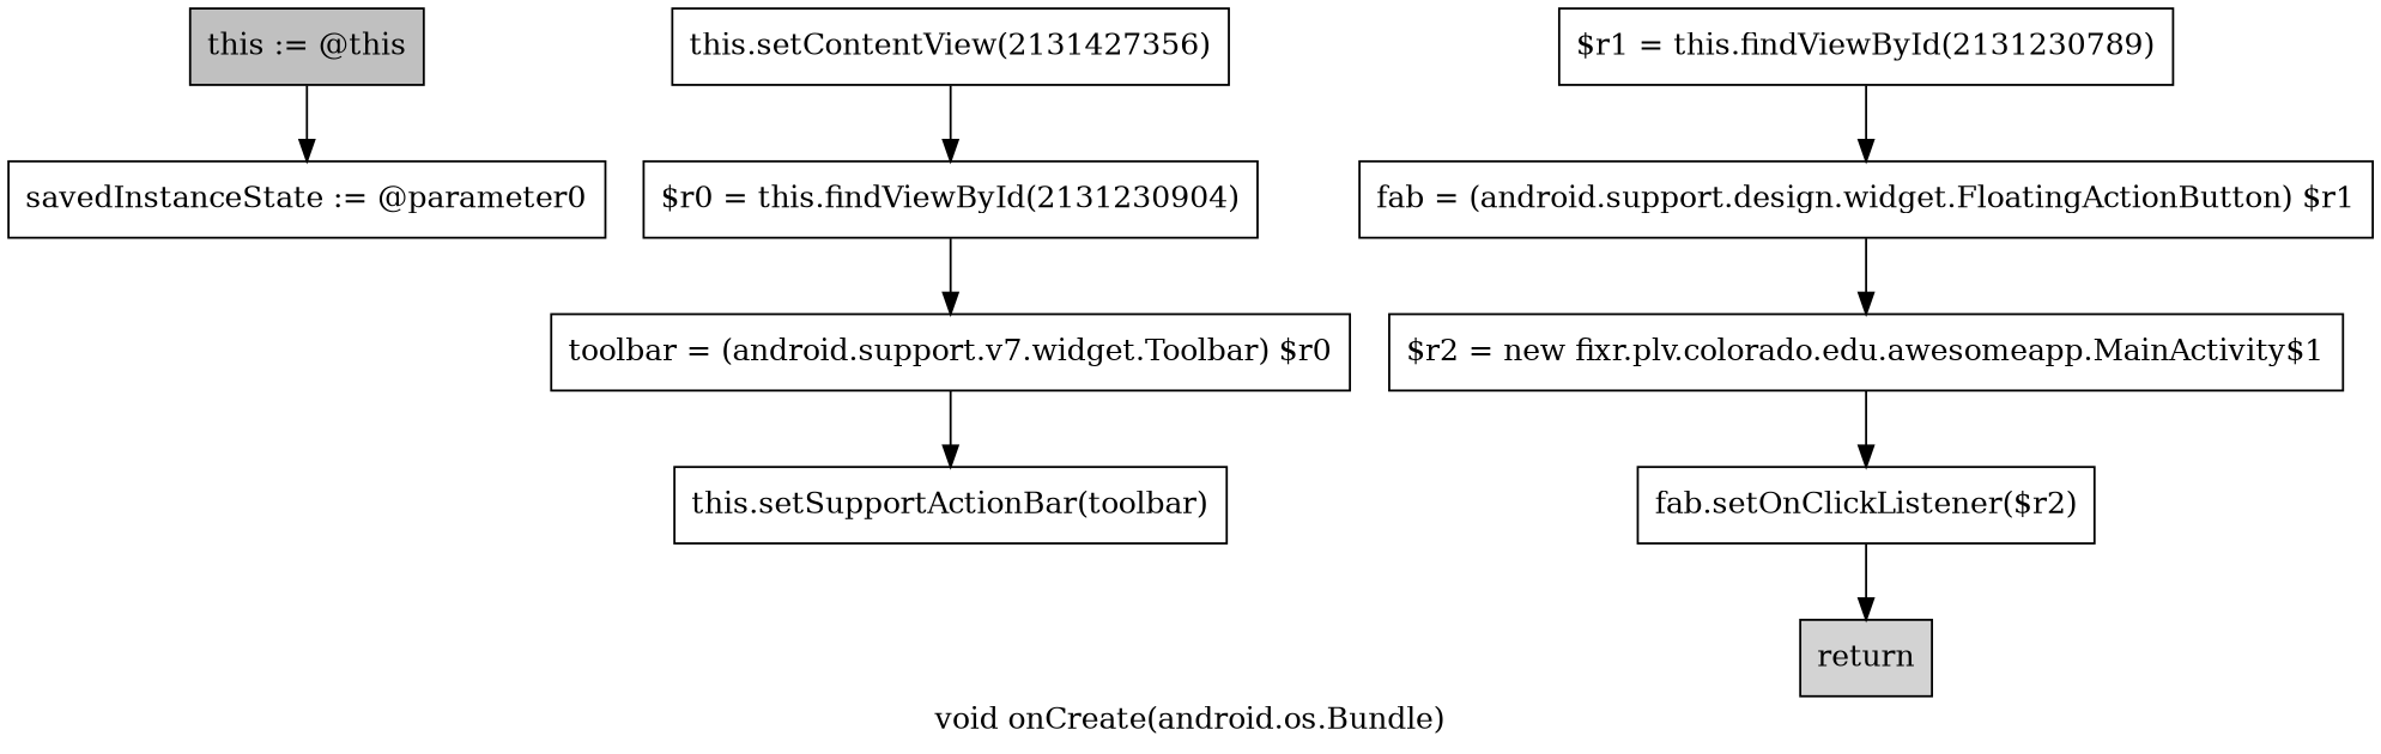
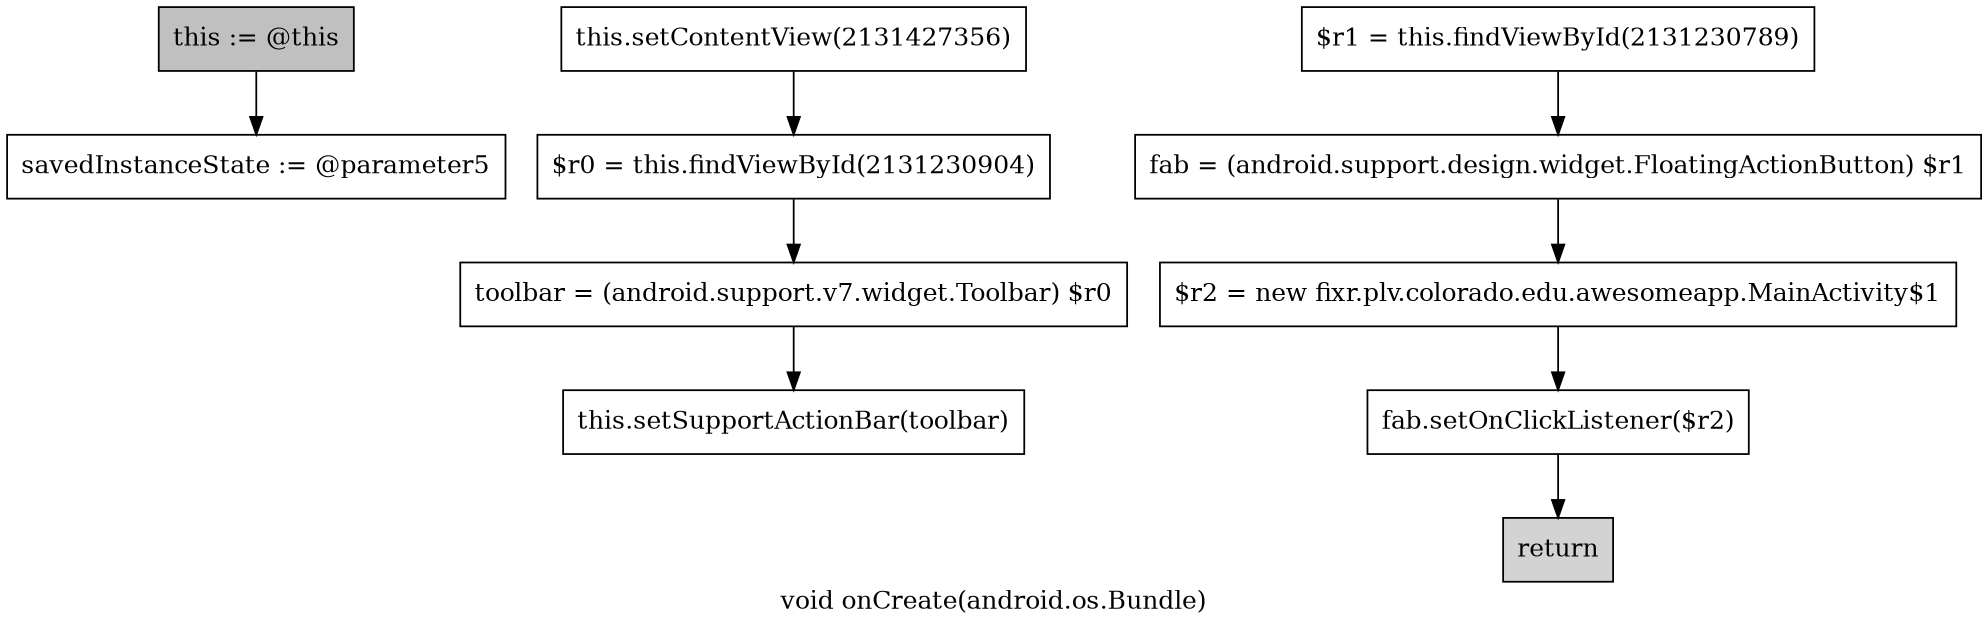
  digraph {
    label="void onCreate(android.os.Bundle)"
    node [shape=box]
    n1 [fillcolor=gray label="this := @this" style=filled]
-   n2 [label="savedInstanceState := @parameter0"]
+   n2 [label="savedInstanceState := @parameter5"]
    n3 [label="this.setContentView(2131427356)"]
    n4 [label="$r0 = this.findViewById(2131230904)"]
    n5 [label="toolbar = (android.support.v7.widget.Toolbar) $r0"]
    n6 [label="this.setSupportActionBar(toolbar)"]
    n7 [label="$r1 = this.findViewById(2131230789)"]
    n8 [label="fab = (android.support.design.widget.FloatingActionButton) $r1"]
    n9 [label="$r2 = new fixr.plv.colorado.edu.awesomeapp.MainActivity$1"]
    n10 [label="fab.setOnClickListener($r2)"]
    n11 [fillcolor=lightgray label=return style=filled]
    n1 -> n2
    n3 -> n4
    n4 -> n5
    n5 -> n6
    n7 -> n8
    n8 -> n9
    n9 -> n10
    n10 -> n11
  }
